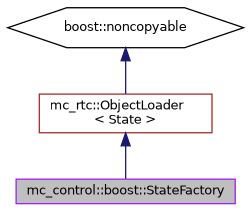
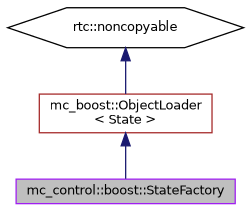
  digraph {
    node [fillcolor=white fontname=Helvetica fontsize=10 shape=box style=filled]
    edge [color=midnightblue dir=back fontname=Helvetica fontsize=10 labelfontname=Helvetica labelfontsize=10 style=solid]
    n1 [color=purple fillcolor=grey75 fontcolor=black height=0.2 label="mc_control::boost::StateFactory" width=0.4]
-   n2 [color=brown height=0.2 label="mc_rtc::ObjectLoader\l\< State \>" width=0.4]
-   n3 [color=black height=0.2 label="boost::noncopyable" shape=hexagon width=0.4]
+   n2 [color=brown height=0.2 label="mc_boost::ObjectLoader\l\< State \>" width=0.4]
+   n3 [color=black height=0.2 label="rtc::noncopyable" shape=hexagon width=0.4]
    n2 -> n1
    n3 -> n2
  }
